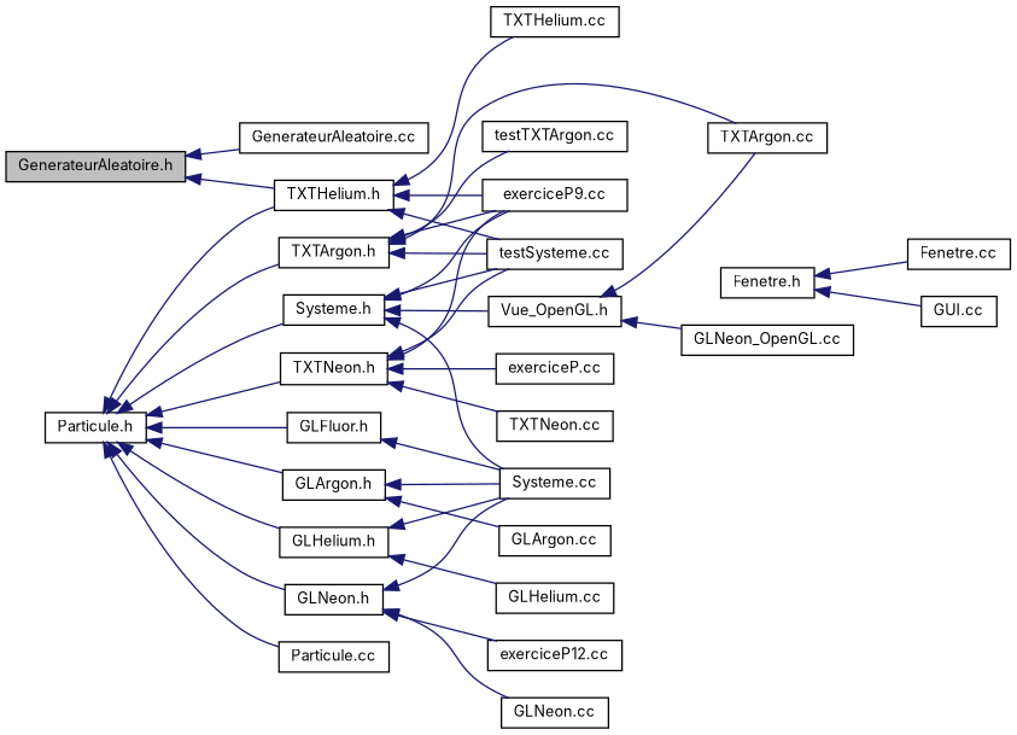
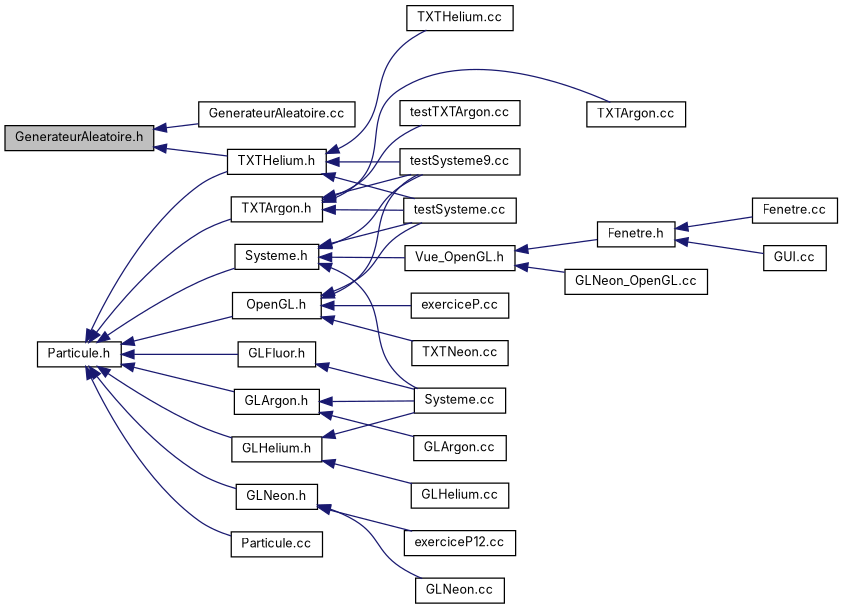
  digraph {
    fontname=Inter
    rankdir=LR
    node [color=black fillcolor=white fontname=Inter fontsize=10 shape=record style=filled]
    edge [color=midnightblue dir=back fontname=Inter fontsize=10 labelfontname=Helvetica labelfontsize=10 style=solid]
    n1 [fillcolor=grey75 fontcolor=black height=0.2 label="GenerateurAleatoire.h" width=0.4]
    n2 [height=0.2 label="GenerateurAleatoire.cc" width=0.4]
    n3 [height=0.2 label="TXTHelium.h" width=0.4]
    n4 [height=0.2 label="Particule.h" width=0.4]
    n5 [height=0.2 label="Systeme.h" width=0.4]
    n6 [height=0.2 label="GLNeon.h" width=0.4]
-   n7 [height=0.2 label="TXTNeon.h" width=0.4]
+   n7 [height=0.2 label="OpenGL.h" width=0.4]
    n8 [height=0.2 label="TXTArgon.h" width=0.4]
    n9 [height=0.2 label="GLArgon.h" width=0.4]
    n10 [height=0.2 label="GLFluor.h" width=0.4]
    n11 [height=0.2 label="GLHelium.h" width=0.4]
    n12 [height=0.2 label="Particule.cc" width=0.4]
-   n13 [height=0.2 label="exerciceP9.cc" width=0.4]
+   n13 [height=0.2 label="testSysteme9.cc" width=0.4]
    n14 [height=0.2 label="Vue_OpenGL.h" width=0.4]
    n15 [height=0.2 label="Systeme.cc" width=0.4]
    n16 [height=0.2 label="testSysteme.cc" width=0.4]
    n17 [height=0.2 label="exerciceP12.cc" width=0.4]
    n18 [height=0.2 label="GLNeon.cc" width=0.4]
    n19 [height=0.2 label="TXTHelium.cc" width=0.4]
    n20 [height=0.2 label="exerciceP.cc" width=0.4]
    n21 [height=0.2 label="TXTNeon.cc" width=0.4]
    n22 [height=0.2 label="testTXTArgon.cc" width=0.4]
    n23 [height=0.2 label="TXTArgon.cc" width=0.4]
    n24 [height=0.2 label="GLArgon.cc" width=0.4]
    n25 [height=0.2 label="GLHelium.cc" width=0.4]
    n26 [height=0.2 label="Fenetre.h" width=0.4]
    n27 [height=0.2 label="GLNeon_OpenGL.cc" width=0.4]
    n28 [height=0.2 label="Fenetre.cc" width=0.4]
    n29 [height=0.2 label="GUI.cc" width=0.4]
    n1 -> n2
    n1 -> n3
    n3 -> n13
    n3 -> n16
    n3 -> n19
    n4 -> n3
    n4 -> n5
    n4 -> n6
    n4 -> n7
    n4 -> n8
    n4 -> n9
    n4 -> n10
    n4 -> n11
    n4 -> n12
    n5 -> n13
    n5 -> n14
    n5 -> n15
    n5 -> n16
-   n6 -> n15
    n6 -> n17
    n6 -> n18
    n7 -> n13
    n7 -> n16
    n7 -> n20
    n7 -> n21
    n8 -> n13
    n8 -> n16
    n8 -> n22
    n8 -> n23
    n9 -> n15
    n9 -> n24
    n10 -> n15
    n11 -> n15
    n11 -> n25
-   n14 -> n23
+   n14 -> n26
    n14 -> n27
    n26 -> n28
    n26 -> n29
  }
